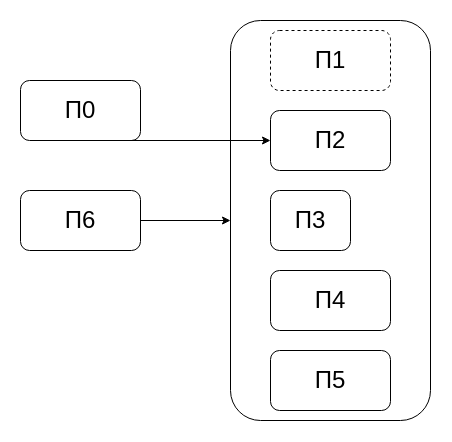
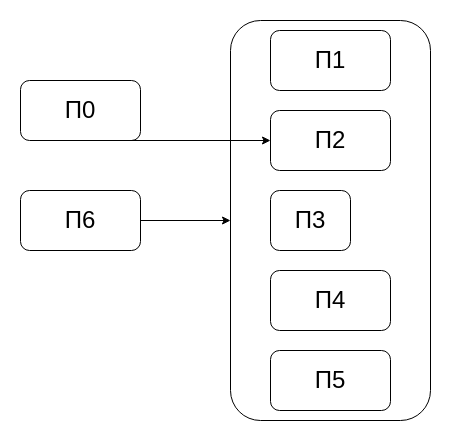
  <mxCell id="0" />
  <mxCell id="1" parent="0" />
  <mxCell id="2" value="" style="rounded=1;whiteSpace=wrap;html=1;" vertex="1" parent="1"><mxGeometry x="230" y="20" width="200" height="400" as="geometry" /></mxCell>
- <mxCell id="3" value="&lt;font style=&quot;font-size: 24px;&quot;&gt;П1&lt;/font&gt;" style="rounded=1;whiteSpace=wrap;html=1;dashed=1;" vertex="1" parent="1"><mxGeometry x="270" y="30" width="120" height="60" as="geometry" /></mxCell>
+ <mxCell id="3" value="&lt;font style=&quot;font-size: 24px;&quot;&gt;П1&lt;/font&gt;" style="rounded=1;whiteSpace=wrap;html=1;" vertex="1" parent="1"><mxGeometry x="270" y="30" width="120" height="60" as="geometry" /></mxCell>
  <mxCell id="4" value="&lt;font style=&quot;font-size: 24px;&quot;&gt;П2&lt;/font&gt;" style="rounded=1;whiteSpace=wrap;html=1;" vertex="1" parent="1"><mxGeometry x="270" y="110" width="120" height="60" as="geometry" /></mxCell>
  <mxCell id="5" value="&lt;font style=&quot;font-size: 24px;&quot;&gt;П3&lt;/font&gt;" style="rounded=1;whiteSpace=wrap;html=1;" vertex="1" parent="1"><mxGeometry x="270" y="190" width="80" height="60" as="geometry" /></mxCell>
  <mxCell id="6" value="&lt;font style=&quot;font-size: 24px;&quot;&gt;П4&lt;/font&gt;" style="rounded=1;whiteSpace=wrap;html=1;" vertex="1" parent="1"><mxGeometry x="270" y="270" width="120" height="60" as="geometry" /></mxCell>
  <mxCell id="7" value="&lt;font style=&quot;font-size: 24px;&quot;&gt;П5&lt;/font&gt;" style="rounded=1;whiteSpace=wrap;html=1;" vertex="1" parent="1"><mxGeometry x="270" y="350" width="120" height="60" as="geometry" /></mxCell>
  <mxCell id="8" value="&lt;font style=&quot;font-size: 24px;&quot;&gt;П0&lt;/font&gt;" style="rounded=1;whiteSpace=wrap;html=1;" vertex="1" parent="1"><mxGeometry x="20" y="80" width="120" height="60" as="geometry" /></mxCell>
  <mxCell id="9" value="&lt;font style=&quot;font-size: 24px;&quot;&gt;П6&lt;/font&gt;" style="rounded=1;whiteSpace=wrap;html=1;" vertex="1" parent="1"><mxGeometry x="20" y="190" width="120" height="60" as="geometry" /></mxCell>
  <mxCell id="10" value="" style="endArrow=classic;html=1;rounded=0;exitX=0.5;exitY=1;exitDx=0;exitDy=0;" edge="1" parent="1" source="8" target="4"><mxGeometry width="50" height="50" relative="1" as="geometry"><mxPoint x="-10" y="230" as="sourcePoint" /><mxPoint x="40" y="180" as="targetPoint" /></mxGeometry></mxCell>
  <mxCell id="11" value="" style="endArrow=classic;html=1;rounded=0;exitX=1;exitY=0.5;exitDx=0;exitDy=0;entryX=0;entryY=0.5;entryDx=0;entryDy=0;" edge="1" parent="1" source="9" target="2"><mxGeometry width="50" height="50" relative="1" as="geometry"><mxPoint x="-10" y="230" as="sourcePoint" /><mxPoint x="40" y="180" as="targetPoint" /></mxGeometry></mxCell>
